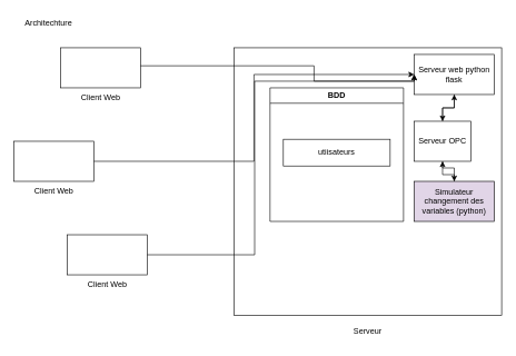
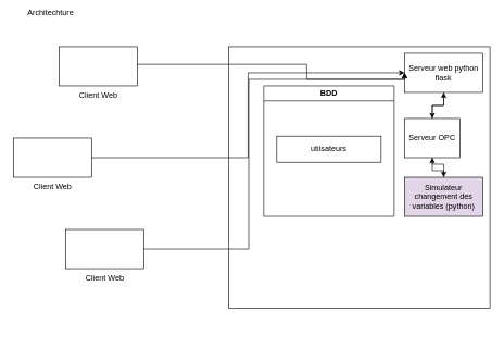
  <mxCell id="0" />
  <mxCell id="1" parent="0" />
  <mxCell id="2" value="" style="group" vertex="1" connectable="0" parent="1"><mxGeometry x="350" y="71" width="401" height="440" as="geometry" /></mxCell>
  <mxCell id="3" value="" style="whiteSpace=wrap;html=1;aspect=fixed;" vertex="1" parent="2"><mxGeometry width="401" height="401" as="geometry" /></mxCell>
- <mxCell id="4" value="Serveur" style="text;html=1;align=center;verticalAlign=middle;resizable=0;points=[];autosize=1;strokeColor=none;fillColor=none;" vertex="1" parent="2"><mxGeometry x="165" y="410" width="70" height="30" as="geometry" /></mxCell>
  <mxCell id="5" value="Simulateur&lt;br&gt;changement des variables (python)" style="rounded=0;whiteSpace=wrap;html=1;fillColor=#e1d5e7;" vertex="1" parent="2"><mxGeometry x="270" y="200" width="120" height="60" as="geometry" /></mxCell>
  <mxCell id="6" value="Serveur web python&lt;br&gt;flask" style="rounded=0;whiteSpace=wrap;html=1;" vertex="1" parent="2"><mxGeometry x="270" y="10" width="120" height="60" as="geometry" /></mxCell>
  <mxCell id="7" style="edgeStyle=orthogonalEdgeStyle;rounded=0;orthogonalLoop=1;jettySize=auto;html=1;exitX=0.5;exitY=0;exitDx=0;exitDy=0;entryX=0.5;entryY=1;entryDx=0;entryDy=0;" edge="1" parent="2" source="9" target="6"><mxGeometry relative="1" as="geometry" /></mxCell>
  <mxCell id="8" value="" style="edgeStyle=orthogonalEdgeStyle;rounded=0;orthogonalLoop=1;jettySize=auto;html=1;" edge="1" parent="2" source="9" target="5"><mxGeometry relative="1" as="geometry" /></mxCell>
  <mxCell id="9" value="Serveur OPC" style="rounded=0;whiteSpace=wrap;html=1;" vertex="1" parent="2"><mxGeometry x="270" y="110" width="85" height="60" as="geometry" /></mxCell>
  <mxCell id="10" style="edgeStyle=orthogonalEdgeStyle;rounded=0;orthogonalLoop=1;jettySize=auto;html=1;exitX=0.5;exitY=0;exitDx=0;exitDy=0;" edge="1" parent="2" source="5" target="9"><mxGeometry relative="1" as="geometry" /></mxCell>
  <mxCell id="11" value="" style="edgeStyle=orthogonalEdgeStyle;rounded=0;orthogonalLoop=1;jettySize=auto;html=1;" edge="1" parent="2" source="6" target="9"><mxGeometry relative="1" as="geometry" /></mxCell>
  <mxCell id="12" value="BDD" style="swimlane;whiteSpace=wrap;html=1;" vertex="1" parent="2"><mxGeometry x="54" y="60" width="200" height="200" as="geometry" /></mxCell>
  <mxCell id="13" value="utiisateurs" style="rounded=0;whiteSpace=wrap;html=1;" vertex="1" parent="12"><mxGeometry x="20" y="77" width="160" height="40" as="geometry" /></mxCell>
- <mxCell id="14" value="Architechture" style="text;html=1;align=center;verticalAlign=middle;resizable=0;points=[];autosize=1;strokeColor=none;fillColor=none;" vertex="1" parent="1"><mxGeometry x="27" y="20" width="90" height="30" as="geometry" /></mxCell>
+ <mxCell id="14" value="Architechture" style="text;html=1;align=center;verticalAlign=middle;resizable=0;points=[];autosize=1;strokeColor=none;fillColor=none;" vertex="1" parent="1"><mxGeometry x="32" y="5" width="90" height="30" as="geometry" /></mxCell>
  <mxCell id="15" value="" style="group" vertex="1" connectable="0" parent="1"><mxGeometry x="100" y="351" width="120" height="90" as="geometry" /></mxCell>
  <mxCell id="16" value="Client Web" style="text;html=1;align=center;verticalAlign=middle;resizable=0;points=[];autosize=1;strokeColor=none;fillColor=none;" vertex="1" parent="15"><mxGeometry x="20" y="60" width="80" height="30" as="geometry" /></mxCell>
  <mxCell id="17" value="" style="rounded=0;whiteSpace=wrap;html=1;" vertex="1" parent="15"><mxGeometry width="120" height="60" as="geometry" /></mxCell>
  <mxCell id="18" value="" style="group" vertex="1" connectable="0" parent="1"><mxGeometry x="20" y="211" width="120" height="90" as="geometry" /></mxCell>
  <mxCell id="19" value="Client Web" style="text;html=1;align=center;verticalAlign=middle;resizable=0;points=[];autosize=1;strokeColor=none;fillColor=none;" vertex="1" parent="18"><mxGeometry x="20" y="60" width="80" height="30" as="geometry" /></mxCell>
  <mxCell id="20" value="" style="rounded=0;whiteSpace=wrap;html=1;" vertex="1" parent="18"><mxGeometry width="120" height="60" as="geometry" /></mxCell>
  <mxCell id="21" value="" style="group" vertex="1" connectable="0" parent="1"><mxGeometry x="90" y="71" width="120" height="90" as="geometry" /></mxCell>
  <mxCell id="22" value="Client Web" style="text;html=1;align=center;verticalAlign=middle;resizable=0;points=[];autosize=1;strokeColor=none;fillColor=none;" vertex="1" parent="21"><mxGeometry x="20" y="60" width="80" height="30" as="geometry" /></mxCell>
  <mxCell id="23" value="" style="rounded=0;whiteSpace=wrap;html=1;" vertex="1" parent="21"><mxGeometry width="120" height="60" as="geometry" /></mxCell>
  <mxCell id="24" style="edgeStyle=orthogonalEdgeStyle;rounded=0;orthogonalLoop=1;jettySize=auto;html=1;entryX=0;entryY=0.5;entryDx=0;entryDy=0;" edge="1" parent="1" source="17" target="6"><mxGeometry relative="1" as="geometry"><Array as="points"><mxPoint x="381" y="381" /><mxPoint x="381" y="121" /></Array></mxGeometry></mxCell>
  <mxCell id="25" style="edgeStyle=orthogonalEdgeStyle;rounded=0;orthogonalLoop=1;jettySize=auto;html=1;entryX=0;entryY=0.5;entryDx=0;entryDy=0;" edge="1" parent="1" source="20" target="6"><mxGeometry relative="1" as="geometry" /></mxCell>
  <mxCell id="26" style="edgeStyle=orthogonalEdgeStyle;rounded=0;orthogonalLoop=1;jettySize=auto;html=1;entryX=0;entryY=0.5;entryDx=0;entryDy=0;" edge="1" parent="1" source="23" target="6"><mxGeometry relative="1" as="geometry"><Array as="points"><mxPoint x="470" y="98" /><mxPoint x="470" y="121" /></Array></mxGeometry></mxCell>
